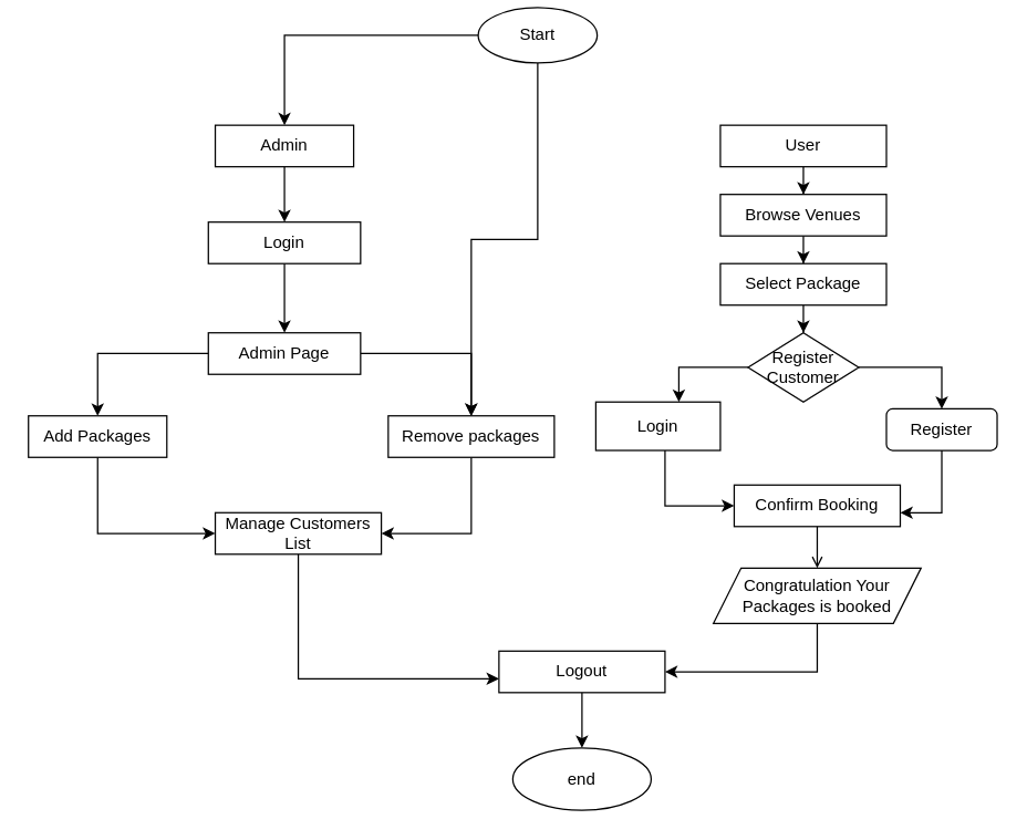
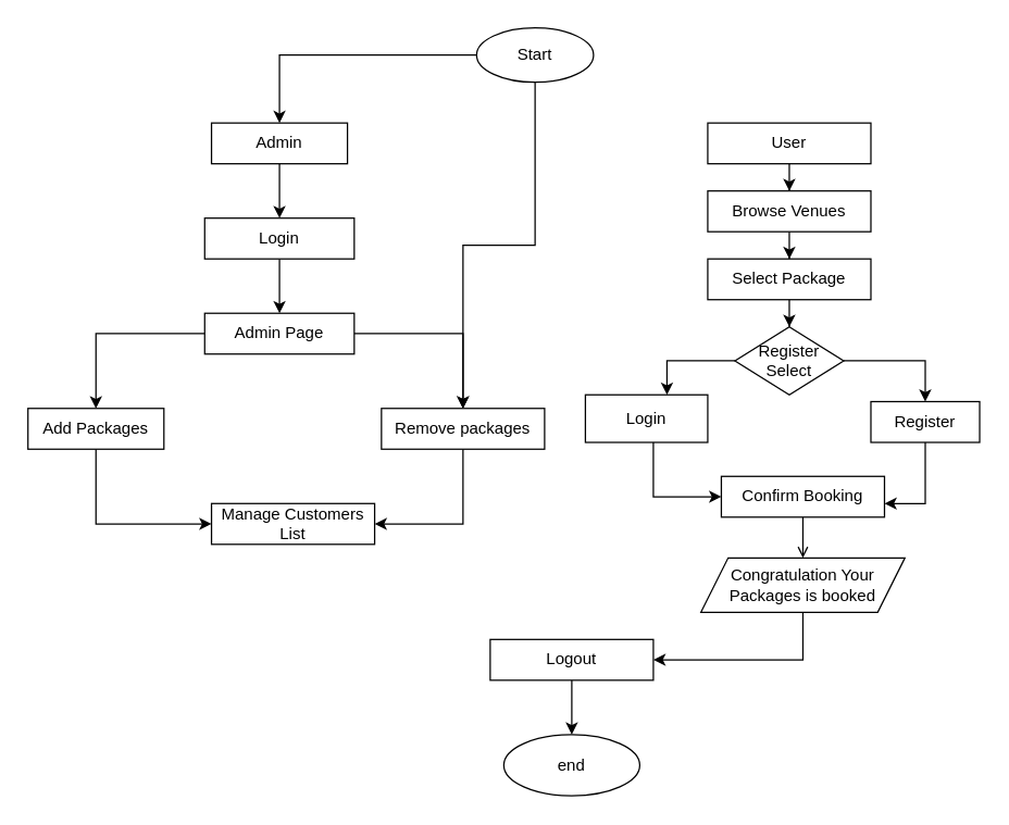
  <mxCell id="0" />
  <mxCell id="1" parent="0" />
  <mxCell id="2" value="" style="edgeStyle=orthogonalEdgeStyle;rounded=0;orthogonalLoop=1;jettySize=auto;html=1;" edge="1" parent="1" source="4" target="15"><mxGeometry relative="1" as="geometry" /></mxCell>
  <mxCell id="3" style="edgeStyle=orthogonalEdgeStyle;rounded=0;orthogonalLoop=1;jettySize=auto;html=1;entryX=0.5;entryY=0;entryDx=0;entryDy=0;" edge="1" parent="1" source="4" target="6"><mxGeometry relative="1" as="geometry" /></mxCell>
- <mxCell id="4" value="Start" style="ellipse;whiteSpace=wrap;html=1;" vertex="1" parent="1"><mxGeometry x="345" y="5" width="86" height="40" as="geometry" /></mxCell>
+ <mxCell id="4" value="Start" style="ellipse;whiteSpace=wrap;html=1;" vertex="1" parent="1"><mxGeometry x="350" y="20" width="86" height="40" as="geometry" /></mxCell>
  <mxCell id="5" value="" style="edgeStyle=orthogonalEdgeStyle;rounded=0;orthogonalLoop=1;jettySize=auto;html=1;" edge="1" parent="1" source="6" target="8"><mxGeometry relative="1" as="geometry" /></mxCell>
  <mxCell id="6" value="Admin" style="rounded=0;whiteSpace=wrap;html=1;" vertex="1" parent="1"><mxGeometry x="155" y="90" width="100" height="30" as="geometry" /></mxCell>
  <mxCell id="7" value="" style="edgeStyle=orthogonalEdgeStyle;rounded=0;orthogonalLoop=1;jettySize=auto;html=1;" edge="1" parent="1" source="8" target="11"><mxGeometry relative="1" as="geometry" /></mxCell>
  <mxCell id="8" value="Login" style="whiteSpace=wrap;html=1;rounded=0;" vertex="1" parent="1"><mxGeometry x="150" y="160" width="110" height="30" as="geometry" /></mxCell>
  <mxCell id="9" value="" style="edgeStyle=orthogonalEdgeStyle;rounded=0;orthogonalLoop=1;jettySize=auto;html=1;" edge="1" parent="1" source="11" target="13"><mxGeometry relative="1" as="geometry" /></mxCell>
  <mxCell id="10" value="" style="edgeStyle=orthogonalEdgeStyle;rounded=0;orthogonalLoop=1;jettySize=auto;html=1;" edge="1" parent="1" source="11" target="15"><mxGeometry relative="1" as="geometry" /></mxCell>
- <mxCell id="11" value="Admin Page" style="whiteSpace=wrap;html=1;rounded=0;" vertex="1" parent="1"><mxGeometry x="150" y="240" width="110" height="30" as="geometry" /></mxCell>
+ <mxCell id="11" value="Admin Page" style="whiteSpace=wrap;html=1;rounded=0;" vertex="1" parent="1"><mxGeometry x="150" y="230" width="110" height="30" as="geometry" /></mxCell>
  <mxCell id="12" style="edgeStyle=orthogonalEdgeStyle;rounded=0;orthogonalLoop=1;jettySize=auto;html=1;entryX=0;entryY=0.5;entryDx=0;entryDy=0;" edge="1" parent="1" source="13" target="17"><mxGeometry relative="1" as="geometry"><Array as="points"><mxPoint x="70" y="385" /></Array></mxGeometry></mxCell>
  <mxCell id="13" value="Add Packages" style="whiteSpace=wrap;html=1;rounded=0;" vertex="1" parent="1"><mxGeometry x="20" y="300" width="100" height="30" as="geometry" /></mxCell>
  <mxCell id="14" value="" style="edgeStyle=orthogonalEdgeStyle;rounded=0;orthogonalLoop=1;jettySize=auto;html=1;" edge="1" parent="1" source="15" target="17"><mxGeometry relative="1" as="geometry"><Array as="points"><mxPoint x="340" y="385" /></Array></mxGeometry></mxCell>
  <mxCell id="15" value="Remove packages" style="whiteSpace=wrap;html=1;rounded=0;" vertex="1" parent="1"><mxGeometry x="280" y="300" width="120" height="30" as="geometry" /></mxCell>
- <mxCell id="16" value="" style="edgeStyle=orthogonalEdgeStyle;rounded=0;orthogonalLoop=1;jettySize=auto;html=1;" edge="1" parent="1" source="17" target="19"><mxGeometry relative="1" as="geometry"><Array as="points"><mxPoint x="215" y="490" /></Array></mxGeometry></mxCell>
  <mxCell id="17" value="Manage Customers List" style="whiteSpace=wrap;html=1;rounded=0;" vertex="1" parent="1"><mxGeometry x="155" y="370" width="120" height="30" as="geometry" /></mxCell>
  <mxCell id="18" value="" style="edgeStyle=orthogonalEdgeStyle;rounded=0;orthogonalLoop=1;jettySize=auto;html=1;" edge="1" parent="1" source="19" target="37"><mxGeometry relative="1" as="geometry" /></mxCell>
  <mxCell id="19" value="Logout" style="whiteSpace=wrap;html=1;rounded=0;" vertex="1" parent="1"><mxGeometry x="360" y="470" width="120" height="30" as="geometry" /></mxCell>
  <mxCell id="20" value="" style="edgeStyle=orthogonalEdgeStyle;rounded=0;orthogonalLoop=1;jettySize=auto;html=1;" edge="1" parent="1" source="21" target="23"><mxGeometry relative="1" as="geometry" /></mxCell>
  <mxCell id="21" value="User" style="whiteSpace=wrap;html=1;" vertex="1" parent="1"><mxGeometry x="520" y="90" width="120" height="30" as="geometry" /></mxCell>
  <mxCell id="22" value="" style="edgeStyle=orthogonalEdgeStyle;rounded=0;orthogonalLoop=1;jettySize=auto;html=1;" edge="1" parent="1" source="23" target="25"><mxGeometry relative="1" as="geometry" /></mxCell>
  <mxCell id="23" value="Browse Venues" style="whiteSpace=wrap;html=1;" vertex="1" parent="1"><mxGeometry x="520" y="140" width="120" height="30" as="geometry" /></mxCell>
  <mxCell id="24" value="" style="edgeStyle=orthogonalEdgeStyle;rounded=0;orthogonalLoop=1;jettySize=auto;html=1;" edge="1" parent="1" source="25" target="28"><mxGeometry relative="1" as="geometry" /></mxCell>
  <mxCell id="25" value="Select Package" style="whiteSpace=wrap;html=1;" vertex="1" parent="1"><mxGeometry x="520" y="190" width="120" height="30" as="geometry" /></mxCell>
  <mxCell id="26" value="" style="edgeStyle=orthogonalEdgeStyle;rounded=0;orthogonalLoop=1;jettySize=auto;html=1;" edge="1" parent="1" source="28" target="30"><mxGeometry relative="1" as="geometry"><Array as="points"><mxPoint x="680" y="265" /></Array></mxGeometry></mxCell>
  <mxCell id="27" value="" style="edgeStyle=orthogonalEdgeStyle;rounded=0;orthogonalLoop=1;jettySize=auto;html=1;" edge="1" parent="1" source="28" target="32"><mxGeometry relative="1" as="geometry"><Array as="points"><mxPoint x="490" y="265" /></Array></mxGeometry></mxCell>
- <mxCell id="28" value="Register Customer" style="rhombus;whiteSpace=wrap;html=1;" vertex="1" parent="1"><mxGeometry x="540" y="240" width="80" height="50" as="geometry" /></mxCell>
+ <mxCell id="28" value="Register Select" style="rhombus;whiteSpace=wrap;html=1;" vertex="1" parent="1"><mxGeometry x="540" y="240" width="80" height="50" as="geometry" /></mxCell>
  <mxCell id="29" value="" style="edgeStyle=orthogonalEdgeStyle;rounded=0;orthogonalLoop=1;jettySize=auto;html=1;" edge="1" parent="1" source="30" target="34"><mxGeometry relative="1" as="geometry"><Array as="points"><mxPoint x="680" y="370" /></Array></mxGeometry></mxCell>
- <mxCell id="30" value="Register" style="whiteSpace=wrap;html=1;rounded=1;" vertex="1" parent="1"><mxGeometry x="640" y="295" width="80" height="30" as="geometry" /></mxCell>
+ <mxCell id="30" value="Register" style="whiteSpace=wrap;html=1;" vertex="1" parent="1"><mxGeometry x="640" y="295" width="80" height="30" as="geometry" /></mxCell>
  <mxCell id="31" style="edgeStyle=orthogonalEdgeStyle;rounded=0;orthogonalLoop=1;jettySize=auto;html=1;entryX=0;entryY=0.5;entryDx=0;entryDy=0;" edge="1" parent="1" source="32" target="34"><mxGeometry relative="1" as="geometry"><Array as="points"><mxPoint x="480" y="365" /></Array></mxGeometry></mxCell>
  <mxCell id="32" value="Login" style="whiteSpace=wrap;html=1;" vertex="1" parent="1"><mxGeometry x="430" y="290" width="90" height="35" as="geometry" /></mxCell>
  <mxCell id="33" value="" style="edgeStyle=orthogonalEdgeStyle;rounded=0;orthogonalLoop=1;jettySize=auto;html=1;endArrow=open;" edge="1" parent="1" source="34" target="36"><mxGeometry relative="1" as="geometry" /></mxCell>
  <mxCell id="34" value="Confirm Booking" style="whiteSpace=wrap;html=1;" vertex="1" parent="1"><mxGeometry x="530" y="350" width="120" height="30" as="geometry" /></mxCell>
  <mxCell id="35" style="edgeStyle=orthogonalEdgeStyle;rounded=0;orthogonalLoop=1;jettySize=auto;html=1;entryX=1;entryY=0.5;entryDx=0;entryDy=0;" edge="1" parent="1" source="36" target="19"><mxGeometry relative="1" as="geometry"><Array as="points"><mxPoint x="590" y="485" /></Array></mxGeometry></mxCell>
  <mxCell id="36" value="Congratulation Your Packages is booked" style="shape=parallelogram;perimeter=parallelogramPerimeter;whiteSpace=wrap;html=1;fixedSize=1;" vertex="1" parent="1"><mxGeometry x="515" y="410" width="150" height="40" as="geometry" /></mxCell>
  <mxCell id="37" value="end" style="ellipse;whiteSpace=wrap;html=1;" vertex="1" parent="1"><mxGeometry x="370" y="540" width="100" height="45" as="geometry" /></mxCell>
